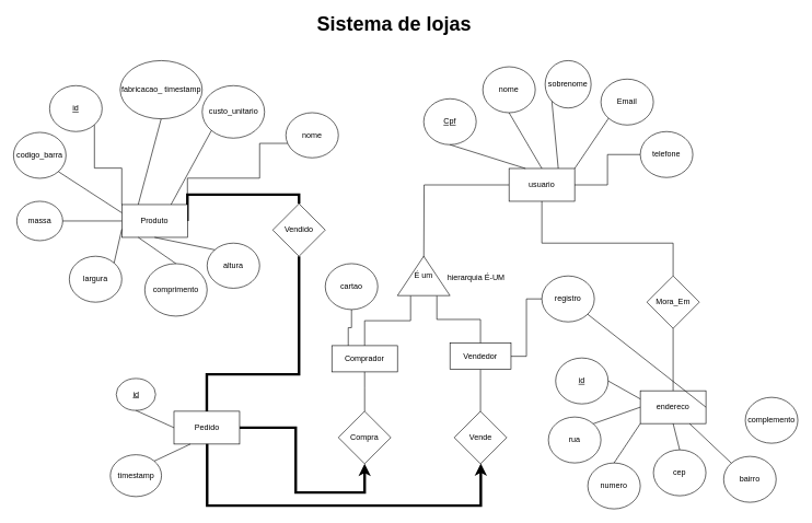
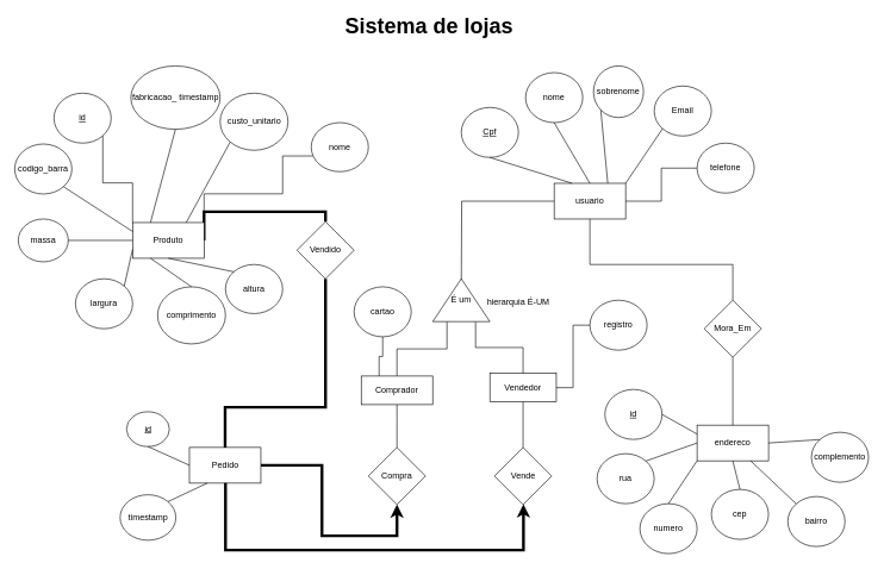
  <mxCell id="0" />
  <mxCell id="1" parent="0" />
  <mxCell id="2" value="&lt;font style=&quot;font-size: 30px;&quot;&gt;&lt;b&gt;Sistema de lojas&lt;/b&gt;&lt;/font&gt;" style="text;html=1;strokeColor=none;fillColor=none;align=center;verticalAlign=middle;whiteSpace=wrap;rounded=0;" vertex="1" parent="1"><mxGeometry x="370" y="20" width="460" height="30" as="geometry" /></mxCell>
  <mxCell id="3" style="edgeStyle=orthogonalEdgeStyle;rounded=0;orthogonalLoop=1;jettySize=auto;html=1;exitX=1;exitY=0.5;exitDx=0;exitDy=0;entryX=0.5;entryY=0;entryDx=0;entryDy=0;fontSize=12;startArrow=none;startFill=0;endArrow=none;endFill=0;strokeWidth=4;" edge="1" parent="1" source="5" target="59"><mxGeometry relative="1" as="geometry"><Array as="points"><mxPoint x="455" y="296" /></Array></mxGeometry></mxCell>
  <mxCell id="4" style="edgeStyle=orthogonalEdgeStyle;rounded=0;orthogonalLoop=1;jettySize=auto;html=1;exitX=0;exitY=0;exitDx=0;exitDy=0;entryX=1;entryY=1;entryDx=0;entryDy=0;strokeWidth=1;fontSize=12;startArrow=none;startFill=0;endArrow=none;endFill=0;" edge="1" parent="1" source="5" target="67"><mxGeometry relative="1" as="geometry" /></mxCell>
  <mxCell id="5" value="Produto" style="rounded=0;whiteSpace=wrap;html=1;" vertex="1" parent="1"><mxGeometry x="185" y="311.25" width="100" height="50" as="geometry" /></mxCell>
  <mxCell id="6" style="edgeStyle=orthogonalEdgeStyle;rounded=0;orthogonalLoop=1;jettySize=auto;html=1;fontSize=30;startArrow=none;startFill=0;endArrow=none;endFill=0;" edge="1" parent="1" source="7"><mxGeometry relative="1" as="geometry"><mxPoint x="645.059" y="401.309" as="targetPoint" /></mxGeometry></mxCell>
  <mxCell id="7" value="usuario" style="rounded=0;whiteSpace=wrap;html=1;" vertex="1" parent="1"><mxGeometry x="775" y="256.25" width="100" height="50" as="geometry" /></mxCell>
  <mxCell id="8" style="edgeStyle=orthogonalEdgeStyle;rounded=0;orthogonalLoop=1;jettySize=auto;html=1;fontSize=12;startArrow=none;startFill=0;endArrow=classic;endFill=1;strokeWidth=4;exitX=1;exitY=0.5;exitDx=0;exitDy=0;entryX=0.5;entryY=1;entryDx=0;entryDy=0;" edge="1" parent="1" source="9" target="61"><mxGeometry relative="1" as="geometry"><mxPoint x="445" y="640" as="sourcePoint" /><mxPoint x="655" y="706" as="targetPoint" /><Array as="points"><mxPoint x="450" y="651" /><mxPoint x="450" y="750" /><mxPoint x="555" y="750" /></Array></mxGeometry></mxCell>
  <mxCell id="9" value="Pedido" style="rounded=0;whiteSpace=wrap;html=1;" vertex="1" parent="1"><mxGeometry x="264.5" y="626.25" width="100" height="50" as="geometry" /></mxCell>
  <mxCell id="10" value="codigo_barra" style="ellipse;whiteSpace=wrap;html=1;" vertex="1" parent="1"><mxGeometry x="20" y="201.25" width="80" height="70" as="geometry" /></mxCell>
  <mxCell id="11" value="fabricacao_ timestamp" style="ellipse;whiteSpace=wrap;html=1;" vertex="1" parent="1"><mxGeometry x="182.5" y="91.88" width="125" height="88.75" as="geometry" /></mxCell>
  <mxCell id="12" value="custo_unitario" style="ellipse;whiteSpace=wrap;html=1;" vertex="1" parent="1"><mxGeometry x="307.5" y="130" width="95" height="80" as="geometry" /></mxCell>
  <mxCell id="13" value="massa" style="ellipse;whiteSpace=wrap;html=1;" vertex="1" parent="1"><mxGeometry x="25" y="306.25" width="70" height="60" as="geometry" /></mxCell>
  <mxCell id="14" value="largura" style="ellipse;whiteSpace=wrap;html=1;" vertex="1" parent="1"><mxGeometry x="105" y="390" width="80" height="70" as="geometry" /></mxCell>
  <mxCell id="15" value="altura" style="ellipse;whiteSpace=wrap;html=1;" vertex="1" parent="1"><mxGeometry x="315" y="370" width="80" height="68.75" as="geometry" /></mxCell>
  <mxCell id="16" value="comprimento" style="ellipse;whiteSpace=wrap;html=1;" vertex="1" parent="1"><mxGeometry x="220" y="401.25" width="95" height="80" as="geometry" /></mxCell>
  <mxCell id="17" value="" style="endArrow=none;html=1;rounded=0;strokeWidth=1;exitX=1;exitY=1;exitDx=0;exitDy=0;entryX=0;entryY=0.25;entryDx=0;entryDy=0;" edge="1" parent="1" source="10" target="5"><mxGeometry width="50" height="50" relative="1" as="geometry"><mxPoint x="165" y="-463.75" as="sourcePoint" /><mxPoint x="245" y="-416.25" as="targetPoint" /></mxGeometry></mxCell>
  <mxCell id="18" value="" style="endArrow=none;html=1;rounded=0;strokeWidth=1;exitX=0.5;exitY=1;exitDx=0;exitDy=0;entryX=0.25;entryY=0;entryDx=0;entryDy=0;" edge="1" parent="1" source="11" target="5"><mxGeometry width="50" height="50" relative="1" as="geometry"><mxPoint x="138.419" y="230.88" as="sourcePoint" /><mxPoint x="195" y="293.75" as="targetPoint" /></mxGeometry></mxCell>
  <mxCell id="19" value="" style="endArrow=none;html=1;rounded=0;strokeWidth=1;exitX=0;exitY=1;exitDx=0;exitDy=0;entryX=0.75;entryY=0;entryDx=0;entryDy=0;" edge="1" parent="1" source="12" target="5"><mxGeometry width="50" height="50" relative="1" as="geometry"><mxPoint x="148.419" y="240.88" as="sourcePoint" /><mxPoint x="205" y="303.75" as="targetPoint" /></mxGeometry></mxCell>
  <mxCell id="20" value="" style="endArrow=none;html=1;rounded=0;strokeWidth=1;exitX=1;exitY=0.5;exitDx=0;exitDy=0;entryX=0;entryY=0.5;entryDx=0;entryDy=0;" edge="1" parent="1" source="13" target="5"><mxGeometry width="50" height="50" relative="1" as="geometry"><mxPoint x="158.419" y="250.88" as="sourcePoint" /><mxPoint x="215" y="313.75" as="targetPoint" /></mxGeometry></mxCell>
  <mxCell id="21" value="" style="endArrow=none;html=1;rounded=0;strokeWidth=1;exitX=1;exitY=0;exitDx=0;exitDy=0;entryX=0;entryY=0.75;entryDx=0;entryDy=0;" edge="1" parent="1" source="14" target="5"><mxGeometry width="50" height="50" relative="1" as="geometry"><mxPoint x="168.419" y="260.88" as="sourcePoint" /><mxPoint x="225" y="323.75" as="targetPoint" /></mxGeometry></mxCell>
  <mxCell id="22" value="" style="endArrow=none;html=1;rounded=0;strokeWidth=1;exitX=0.25;exitY=1;exitDx=0;exitDy=0;entryX=0.5;entryY=0;entryDx=0;entryDy=0;" edge="1" parent="1" source="5" target="16"><mxGeometry width="50" height="50" relative="1" as="geometry"><mxPoint x="178.419" y="270.88" as="sourcePoint" /><mxPoint x="235" y="333.75" as="targetPoint" /></mxGeometry></mxCell>
  <mxCell id="23" value="" style="endArrow=none;html=1;rounded=0;strokeWidth=1;exitX=0.5;exitY=1;exitDx=0;exitDy=0;entryX=0;entryY=0;entryDx=0;entryDy=0;" edge="1" parent="1" source="5" target="15"><mxGeometry width="50" height="50" relative="1" as="geometry"><mxPoint x="188.419" y="280.88" as="sourcePoint" /><mxPoint x="245" y="343.75" as="targetPoint" /></mxGeometry></mxCell>
  <mxCell id="24" value="&lt;u&gt;Cpf&lt;/u&gt;" style="ellipse;whiteSpace=wrap;html=1;" vertex="1" parent="1"><mxGeometry x="645" y="150" width="80" height="70" as="geometry" /></mxCell>
  <mxCell id="25" value="" style="endArrow=none;html=1;rounded=0;strokeWidth=1;exitX=0.5;exitY=1;exitDx=0;exitDy=0;entryX=0.25;entryY=0;entryDx=0;entryDy=0;" edge="1" parent="1" source="24" target="7"><mxGeometry width="50" height="50" relative="1" as="geometry"><mxPoint x="755" y="391.25" as="sourcePoint" /><mxPoint x="800" y="243.75" as="targetPoint" /></mxGeometry></mxCell>
  <mxCell id="26" value="nome" style="ellipse;whiteSpace=wrap;html=1;" vertex="1" parent="1"><mxGeometry x="735" y="101.25" width="80" height="70" as="geometry" /></mxCell>
  <mxCell id="27" value="" style="endArrow=none;html=1;rounded=0;strokeWidth=1;exitX=0.5;exitY=1;exitDx=0;exitDy=0;entryX=0.5;entryY=0;entryDx=0;entryDy=0;" edge="1" parent="1" source="26" target="7"><mxGeometry width="50" height="50" relative="1" as="geometry"><mxPoint x="755" y="186.25" as="sourcePoint" /><mxPoint x="825" y="243.75" as="targetPoint" /></mxGeometry></mxCell>
  <mxCell id="28" value="Email" style="ellipse;whiteSpace=wrap;html=1;" vertex="1" parent="1"><mxGeometry x="915" y="120" width="80" height="70" as="geometry" /></mxCell>
  <mxCell id="29" value="" style="endArrow=none;html=1;rounded=0;strokeWidth=1;exitX=0;exitY=1;exitDx=0;exitDy=0;entryX=1;entryY=0;entryDx=0;entryDy=0;" edge="1" parent="1" source="28" target="7"><mxGeometry width="50" height="50" relative="1" as="geometry"><mxPoint x="735" y="211.25" as="sourcePoint" /><mxPoint x="775" y="281.25" as="targetPoint" /></mxGeometry></mxCell>
  <mxCell id="30" value="endereco" style="rounded=0;whiteSpace=wrap;html=1;" vertex="1" parent="1"><mxGeometry x="975" y="595" width="100" height="50" as="geometry" /></mxCell>
  <mxCell id="31" value="rua" style="ellipse;whiteSpace=wrap;html=1;" vertex="1" parent="1"><mxGeometry x="835" y="635" width="80" height="70" as="geometry" /></mxCell>
  <mxCell id="32" value="numero" style="ellipse;whiteSpace=wrap;html=1;" vertex="1" parent="1"><mxGeometry x="895" y="705" width="80" height="70" as="geometry" /></mxCell>
  <mxCell id="33" value="cep" style="ellipse;whiteSpace=wrap;html=1;" vertex="1" parent="1"><mxGeometry x="995" y="685" width="80" height="70" as="geometry" /></mxCell>
  <mxCell id="34" value="bairro" style="ellipse;whiteSpace=wrap;html=1;" vertex="1" parent="1"><mxGeometry x="1102" y="695" width="80" height="70" as="geometry" /></mxCell>
  <mxCell id="35" value="complemento" style="ellipse;whiteSpace=wrap;html=1;" vertex="1" parent="1"><mxGeometry x="1135" y="605" width="80" height="70" as="geometry" /></mxCell>
  <mxCell id="36" value="&lt;u&gt;id&lt;/u&gt;" style="ellipse;whiteSpace=wrap;html=1;" vertex="1" parent="1"><mxGeometry x="846" y="545" width="80" height="70" as="geometry" /></mxCell>
  <mxCell id="37" value="" style="endArrow=none;html=1;rounded=0;strokeWidth=1;exitX=1;exitY=0.5;exitDx=0;exitDy=0;entryX=0;entryY=0.25;entryDx=0;entryDy=0;" edge="1" parent="1" source="36" target="30"><mxGeometry width="50" height="50" relative="1" as="geometry"><mxPoint x="605" y="325" as="sourcePoint" /><mxPoint x="680" y="380" as="targetPoint" /></mxGeometry></mxCell>
  <mxCell id="38" value="" style="endArrow=none;html=1;rounded=0;strokeWidth=1;exitX=1;exitY=0;exitDx=0;exitDy=0;entryX=0;entryY=0.5;entryDx=0;entryDy=0;" edge="1" parent="1" source="31" target="30"><mxGeometry width="50" height="50" relative="1" as="geometry"><mxPoint x="615" y="335" as="sourcePoint" /><mxPoint x="690" y="390" as="targetPoint" /></mxGeometry></mxCell>
  <mxCell id="39" value="" style="endArrow=none;html=1;rounded=0;strokeWidth=1;exitX=0.5;exitY=0;exitDx=0;exitDy=0;entryX=0;entryY=1;entryDx=0;entryDy=0;" edge="1" parent="1" source="32" target="30"><mxGeometry width="50" height="50" relative="1" as="geometry"><mxPoint x="625" y="345" as="sourcePoint" /><mxPoint x="700" y="400" as="targetPoint" /></mxGeometry></mxCell>
  <mxCell id="40" value="" style="endArrow=none;html=1;rounded=0;strokeWidth=1;exitX=0.5;exitY=0;exitDx=0;exitDy=0;entryX=0.5;entryY=1;entryDx=0;entryDy=0;" edge="1" parent="1" source="33" target="30"><mxGeometry width="50" height="50" relative="1" as="geometry"><mxPoint x="635" y="355" as="sourcePoint" /><mxPoint x="710" y="410" as="targetPoint" /></mxGeometry></mxCell>
  <mxCell id="41" value="" style="endArrow=none;html=1;rounded=0;strokeWidth=1;exitX=0;exitY=0;exitDx=0;exitDy=0;entryX=0.75;entryY=1;entryDx=0;entryDy=0;" edge="1" parent="1" source="34" target="30"><mxGeometry width="50" height="50" relative="1" as="geometry"><mxPoint x="645" y="365" as="sourcePoint" /><mxPoint x="720" y="420" as="targetPoint" /></mxGeometry></mxCell>
- <mxCell id="42" value="" style="endArrow=none;html=1;rounded=0;strokeWidth=1;exitX=1;exitY=0.5;exitDx=0;exitDy=0;" edge="1" parent="1" source="30" target="71"><mxGeometry width="50" height="50" relative="1" as="geometry"><mxPoint x="655" y="375" as="sourcePoint" /><mxPoint x="730" y="430" as="targetPoint" /></mxGeometry></mxCell>
+ <mxCell id="42" value="" style="endArrow=none;html=1;rounded=0;strokeWidth=1;exitX=1;exitY=0.5;exitDx=0;exitDy=0;entryX=0;entryY=0;entryDx=0;entryDy=0;" edge="1" parent="1" source="30" target="35"><mxGeometry width="50" height="50" relative="1" as="geometry"><mxPoint x="655" y="375" as="sourcePoint" /><mxPoint x="730" y="430" as="targetPoint" /></mxGeometry></mxCell>
  <mxCell id="43" value="sobrenome" style="ellipse;whiteSpace=wrap;html=1;" vertex="1" parent="1"><mxGeometry x="830" y="91.88" width="70" height="72.25" as="geometry" /></mxCell>
  <mxCell id="44" value="" style="endArrow=none;html=1;rounded=0;strokeWidth=1;exitX=0;exitY=1;exitDx=0;exitDy=0;entryX=0.75;entryY=0;entryDx=0;entryDy=0;" edge="1" parent="1" source="43" target="7"><mxGeometry width="50" height="50" relative="1" as="geometry"><mxPoint x="835" y="181.25" as="sourcePoint" /><mxPoint x="835" y="266.25" as="targetPoint" /></mxGeometry></mxCell>
  <mxCell id="45" value="Mora_Em" style="rhombus;whiteSpace=wrap;html=1;strokeWidth=1;" vertex="1" parent="1"><mxGeometry x="985" y="420" width="80" height="80" as="geometry" /></mxCell>
  <mxCell id="46" value="" style="endArrow=none;html=1;rounded=0;strokeWidth=1;exitX=0.5;exitY=1;exitDx=0;exitDy=0;entryX=0.5;entryY=0;entryDx=0;entryDy=0;" edge="1" parent="1" source="7" target="45"><mxGeometry width="50" height="50" relative="1" as="geometry"><mxPoint x="1066" y="476.25" as="sourcePoint" /><mxPoint x="1115" y="503.75" as="targetPoint" /><Array as="points"><mxPoint x="825" y="370" /><mxPoint x="1025" y="370" /></Array></mxGeometry></mxCell>
  <mxCell id="47" value="" style="edgeStyle=orthogonalEdgeStyle;rounded=0;orthogonalLoop=1;jettySize=auto;html=1;strokeWidth=1;entryX=0.5;entryY=1;entryDx=0;entryDy=0;exitX=0.5;exitY=0;exitDx=0;exitDy=0;endArrow=none;endFill=0;" edge="1" parent="1" source="30" target="45"><mxGeometry relative="1" as="geometry"><mxPoint x="445" y="-325" as="sourcePoint" /><mxPoint x="445" y="-470" as="targetPoint" /></mxGeometry></mxCell>
  <mxCell id="48" style="edgeStyle=orthogonalEdgeStyle;rounded=0;orthogonalLoop=1;jettySize=auto;html=1;entryX=0.5;entryY=0;entryDx=0;entryDy=0;fontSize=30;startArrow=none;startFill=0;endArrow=none;endFill=0;exitX=0;exitY=0.25;exitDx=0;exitDy=0;" edge="1" parent="1" source="64" target="54"><mxGeometry relative="1" as="geometry"><mxPoint x="605.044" y="441.294" as="sourcePoint" /></mxGeometry></mxCell>
  <mxCell id="49" style="edgeStyle=orthogonalEdgeStyle;rounded=0;orthogonalLoop=1;jettySize=auto;html=1;entryX=0.5;entryY=0;entryDx=0;entryDy=0;fontSize=30;startArrow=none;startFill=0;endArrow=none;endFill=0;exitX=0;exitY=0.75;exitDx=0;exitDy=0;" edge="1" parent="1" source="64" target="56"><mxGeometry relative="1" as="geometry"><mxPoint x="684.956" y="441.294" as="sourcePoint" /></mxGeometry></mxCell>
  <mxCell id="50" value="timestamp" style="ellipse;whiteSpace=wrap;html=1;" vertex="1" parent="1"><mxGeometry x="167.5" y="692.5" width="78" height="63.75" as="geometry" /></mxCell>
  <mxCell id="51" value="&lt;u&gt;id&lt;br&gt;&lt;/u&gt;" style="ellipse;whiteSpace=wrap;html=1;" vertex="1" parent="1"><mxGeometry x="176.5" y="576.25" width="60" height="48.75" as="geometry" /></mxCell>
  <mxCell id="52" value="" style="endArrow=none;html=1;rounded=0;strokeWidth=1;exitX=0;exitY=0.5;exitDx=0;exitDy=0;entryX=0.5;entryY=1;entryDx=0;entryDy=0;" edge="1" parent="1" source="9" target="51"><mxGeometry width="50" height="50" relative="1" as="geometry"><mxPoint x="-45.5" y="381.25" as="sourcePoint" /><mxPoint x="8.711" y="472.717" as="targetPoint" /></mxGeometry></mxCell>
  <mxCell id="53" value="" style="endArrow=none;html=1;rounded=0;strokeWidth=1;exitX=1;exitY=0;exitDx=0;exitDy=0;entryX=0.25;entryY=1;entryDx=0;entryDy=0;" edge="1" parent="1" source="50" target="9"><mxGeometry width="50" height="50" relative="1" as="geometry"><mxPoint x="-35.5" y="391.25" as="sourcePoint" /><mxPoint x="18.711" y="482.717" as="targetPoint" /></mxGeometry></mxCell>
  <mxCell id="54" value="Comprador" style="rounded=0;whiteSpace=wrap;html=1;" vertex="1" parent="1"><mxGeometry x="505" y="526.25" width="100" height="40" as="geometry" /></mxCell>
  <mxCell id="55" style="edgeStyle=orthogonalEdgeStyle;rounded=0;orthogonalLoop=1;jettySize=auto;html=1;fontSize=12;startArrow=none;startFill=0;endArrow=none;endFill=0;" edge="1" parent="1" source="56" target="63"><mxGeometry relative="1" as="geometry" /></mxCell>
  <mxCell id="56" value="Vendedor" style="rounded=0;whiteSpace=wrap;html=1;" vertex="1" parent="1"><mxGeometry x="685" y="522.5" width="93" height="40" as="geometry" /></mxCell>
  <mxCell id="57" value="&lt;font style=&quot;font-size: 12px;&quot;&gt;hierarquia É-UM&lt;/font&gt;" style="text;html=1;strokeColor=none;fillColor=none;align=center;verticalAlign=middle;whiteSpace=wrap;rounded=0;fontSize=30;" vertex="1" parent="1"><mxGeometry x="660" y="401.25" width="130" height="30" as="geometry" /></mxCell>
  <mxCell id="58" style="edgeStyle=orthogonalEdgeStyle;rounded=0;orthogonalLoop=1;jettySize=auto;html=1;exitX=0.5;exitY=1;exitDx=0;exitDy=0;entryX=0.5;entryY=0;entryDx=0;entryDy=0;fontSize=12;startArrow=none;startFill=0;endArrow=none;endFill=0;strokeWidth=4;" edge="1" parent="1" source="59" target="9"><mxGeometry relative="1" as="geometry"><Array as="points"><mxPoint x="455" y="401" /><mxPoint x="455" y="570" /><mxPoint x="314" y="570" /></Array></mxGeometry></mxCell>
  <mxCell id="59" value="Vendido" style="rhombus;whiteSpace=wrap;html=1;strokeWidth=1;" vertex="1" parent="1"><mxGeometry x="415" y="310" width="80" height="80" as="geometry" /></mxCell>
  <mxCell id="60" style="edgeStyle=orthogonalEdgeStyle;rounded=0;orthogonalLoop=1;jettySize=auto;html=1;exitX=0.5;exitY=0;exitDx=0;exitDy=0;entryX=0.5;entryY=1;entryDx=0;entryDy=0;fontSize=12;startArrow=none;startFill=0;endArrow=none;endFill=0;" edge="1" parent="1" source="61" target="54"><mxGeometry relative="1" as="geometry"><Array as="points"><mxPoint x="555" y="590" /><mxPoint x="555" y="590" /></Array></mxGeometry></mxCell>
  <mxCell id="61" value="Compra" style="rhombus;whiteSpace=wrap;html=1;strokeWidth=1;" vertex="1" parent="1"><mxGeometry x="515" y="626.25" width="80" height="80" as="geometry" /></mxCell>
  <mxCell id="62" style="edgeStyle=orthogonalEdgeStyle;rounded=0;orthogonalLoop=1;jettySize=auto;html=1;fontSize=12;startArrow=none;startFill=0;endArrow=classic;endFill=1;strokeWidth=4;" edge="1" parent="1" target="63"><mxGeometry relative="1" as="geometry"><mxPoint x="315" y="676" as="sourcePoint" /><Array as="points"><mxPoint x="315" y="770" /><mxPoint x="732" y="770" /></Array></mxGeometry></mxCell>
  <mxCell id="63" value="Vende" style="rhombus;whiteSpace=wrap;html=1;strokeWidth=1;" vertex="1" parent="1"><mxGeometry x="691.5" y="626.25" width="80" height="80" as="geometry" /></mxCell>
  <mxCell id="64" value="É um" style="triangle;whiteSpace=wrap;html=1;fontSize=12;direction=north;" vertex="1" parent="1"><mxGeometry x="605" y="390" width="80" height="60" as="geometry" /></mxCell>
  <mxCell id="65" style="edgeStyle=orthogonalEdgeStyle;rounded=0;orthogonalLoop=1;jettySize=auto;html=1;entryX=1;entryY=0;entryDx=0;entryDy=0;strokeWidth=1;fontSize=12;startArrow=none;startFill=0;endArrow=none;endFill=0;" edge="1" parent="1" source="66" target="5"><mxGeometry relative="1" as="geometry"><Array as="points"><mxPoint x="395" y="218" /><mxPoint x="395" y="271" /></Array></mxGeometry></mxCell>
  <mxCell id="66" value="nome" style="ellipse;whiteSpace=wrap;html=1;" vertex="1" parent="1"><mxGeometry x="435" y="171.25" width="80" height="68.75" as="geometry" /></mxCell>
  <mxCell id="67" value="&lt;u&gt;id&lt;/u&gt;" style="ellipse;whiteSpace=wrap;html=1;" vertex="1" parent="1"><mxGeometry x="75" y="130" width="80" height="70" as="geometry" /></mxCell>
  <mxCell id="68" value="" style="edgeStyle=orthogonalEdgeStyle;rounded=0;orthogonalLoop=1;jettySize=auto;html=1;strokeWidth=1;fontSize=12;startArrow=none;startFill=0;endArrow=none;endFill=0;" edge="1" parent="1" source="69" target="7"><mxGeometry relative="1" as="geometry" /></mxCell>
  <mxCell id="69" value="telefone" style="ellipse;whiteSpace=wrap;html=1;" vertex="1" parent="1"><mxGeometry x="975" y="200" width="80" height="70" as="geometry" /></mxCell>
  <mxCell id="70" style="edgeStyle=orthogonalEdgeStyle;rounded=0;orthogonalLoop=1;jettySize=auto;html=1;entryX=1;entryY=0.5;entryDx=0;entryDy=0;strokeWidth=1;fontSize=12;startArrow=none;startFill=0;endArrow=none;endFill=0;" edge="1" parent="1" source="71" target="56"><mxGeometry relative="1" as="geometry" /></mxCell>
  <mxCell id="71" value="registro" style="ellipse;whiteSpace=wrap;html=1;" vertex="1" parent="1"><mxGeometry x="825" y="420" width="80" height="70" as="geometry" /></mxCell>
  <mxCell id="72" style="edgeStyle=orthogonalEdgeStyle;rounded=0;orthogonalLoop=1;jettySize=auto;html=1;entryX=0.25;entryY=0;entryDx=0;entryDy=0;strokeWidth=1;fontSize=12;startArrow=none;startFill=0;endArrow=none;endFill=0;" edge="1" parent="1" source="73" target="54"><mxGeometry relative="1" as="geometry" /></mxCell>
  <mxCell id="73" value="cartao" style="ellipse;whiteSpace=wrap;html=1;" vertex="1" parent="1"><mxGeometry x="495" y="401.25" width="80" height="70" as="geometry" /></mxCell>
